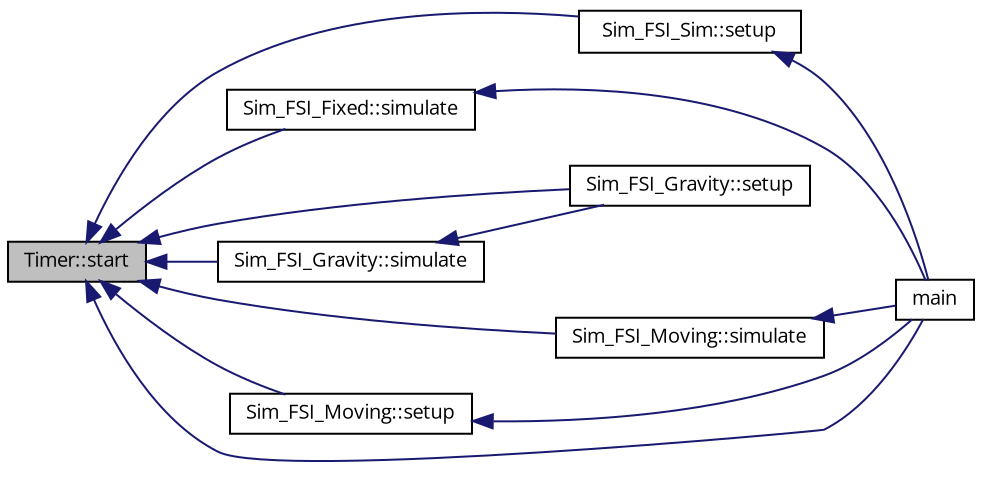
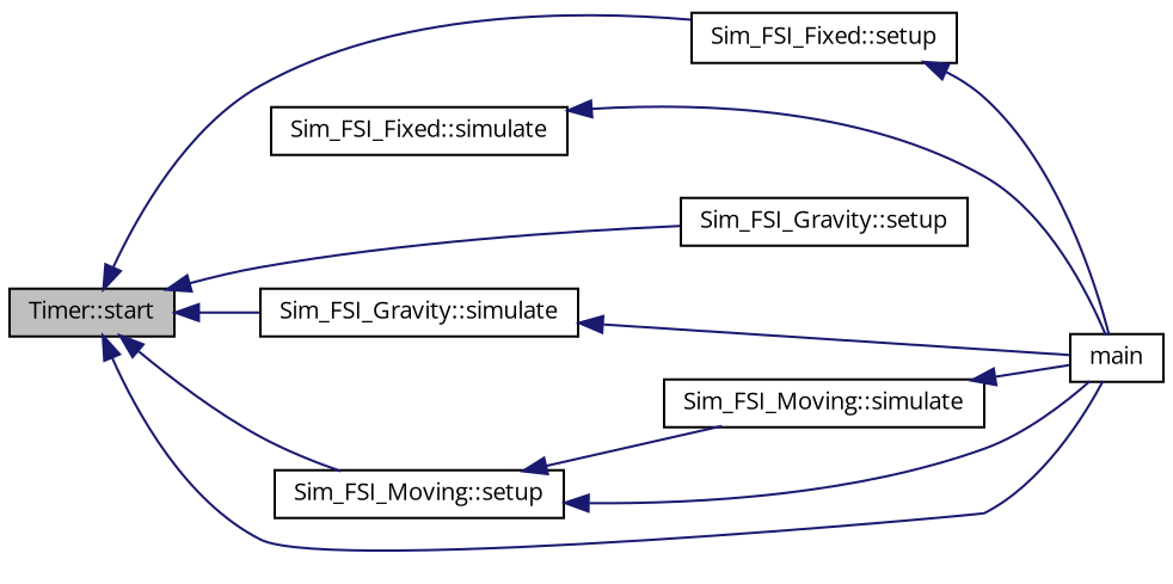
  digraph {
    fontname="Open Sans"
    rankdir=LR
    node [color=black fillcolor=white fontname="Open Sans" fontsize=10 shape=record style=filled]
    edge [color=midnightblue dir=back fontname="Open Sans" fontsize=10 labelfontname=Helvetica labelfontsize=10 style=solid]
    n1 [fillcolor=grey75 fontcolor=black height=0.2 label="Timer::start" width=0.4]
-   n2 [height=0.2 label="Sim_FSI_Sim::setup" width=0.4]
+   n2 [height=0.2 label="Sim_FSI_Fixed::setup" width=0.4]
    n3 [height=0.2 label="Sim_FSI_Fixed::simulate" width=0.4]
    n4 [height=0.2 label="Sim_FSI_Gravity::setup" width=0.4]
    n5 [height=0.2 label="Sim_FSI_Gravity::simulate" width=0.4]
    n6 [height=0.2 label="Sim_FSI_Moving::setup" width=0.4]
    n7 [height=0.2 label="Sim_FSI_Moving::simulate" width=0.4]
    n8 [height=0.2 label=main width=0.4]
    n1 -> n2
-   n1 -> n3
    n1 -> n4
    n1 -> n5
    n1 -> n6
-   n1 -> n7
+   n6 -> n7
    n1 -> n8
    n2 -> n8
    n3 -> n8
-   n5 -> n4
+   n5 -> n8
    n6 -> n8
    n7 -> n8
  }
